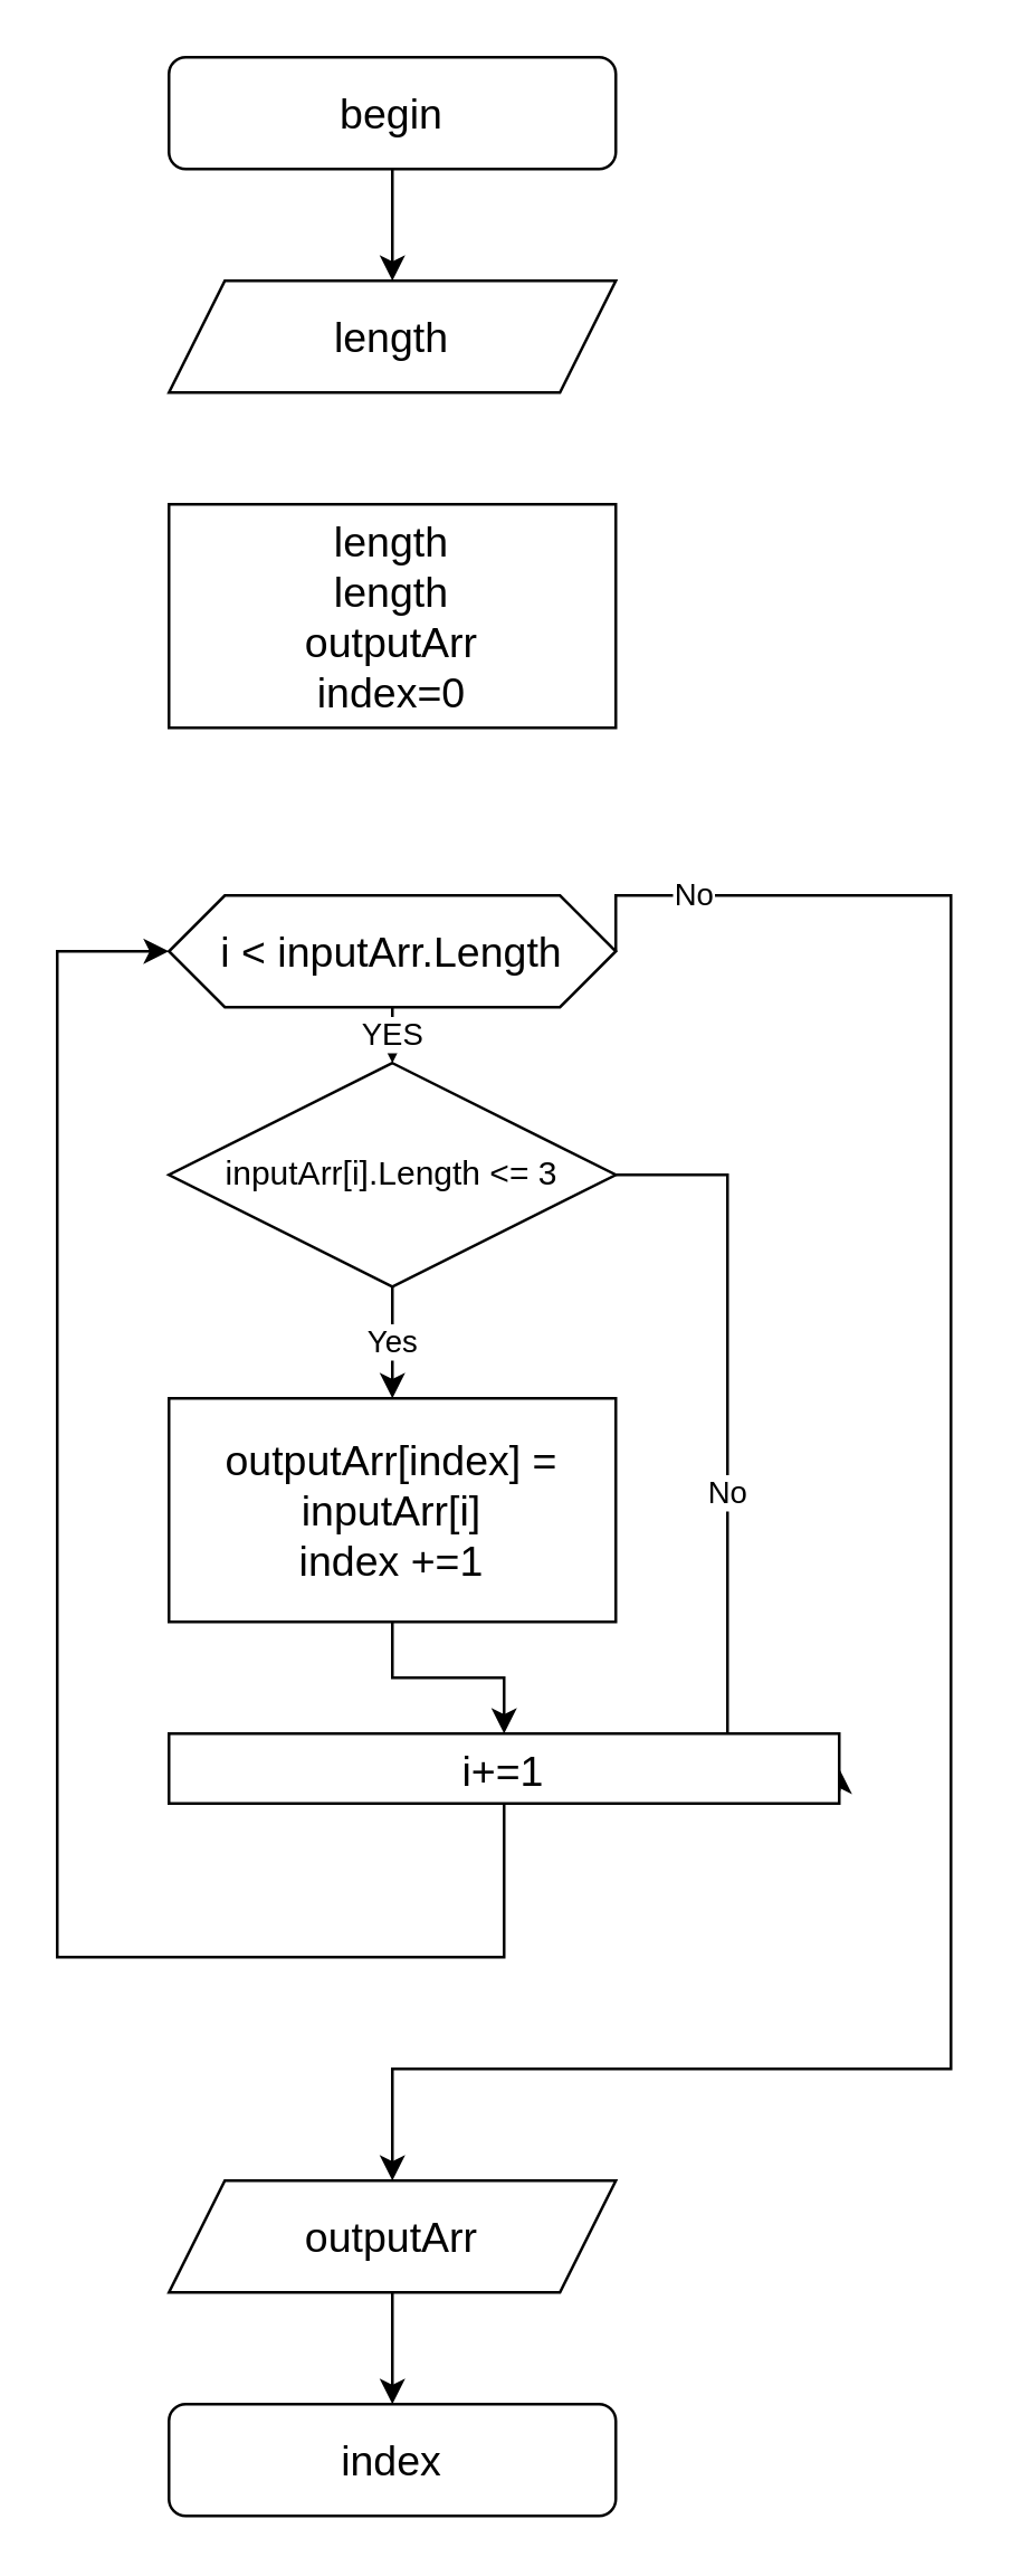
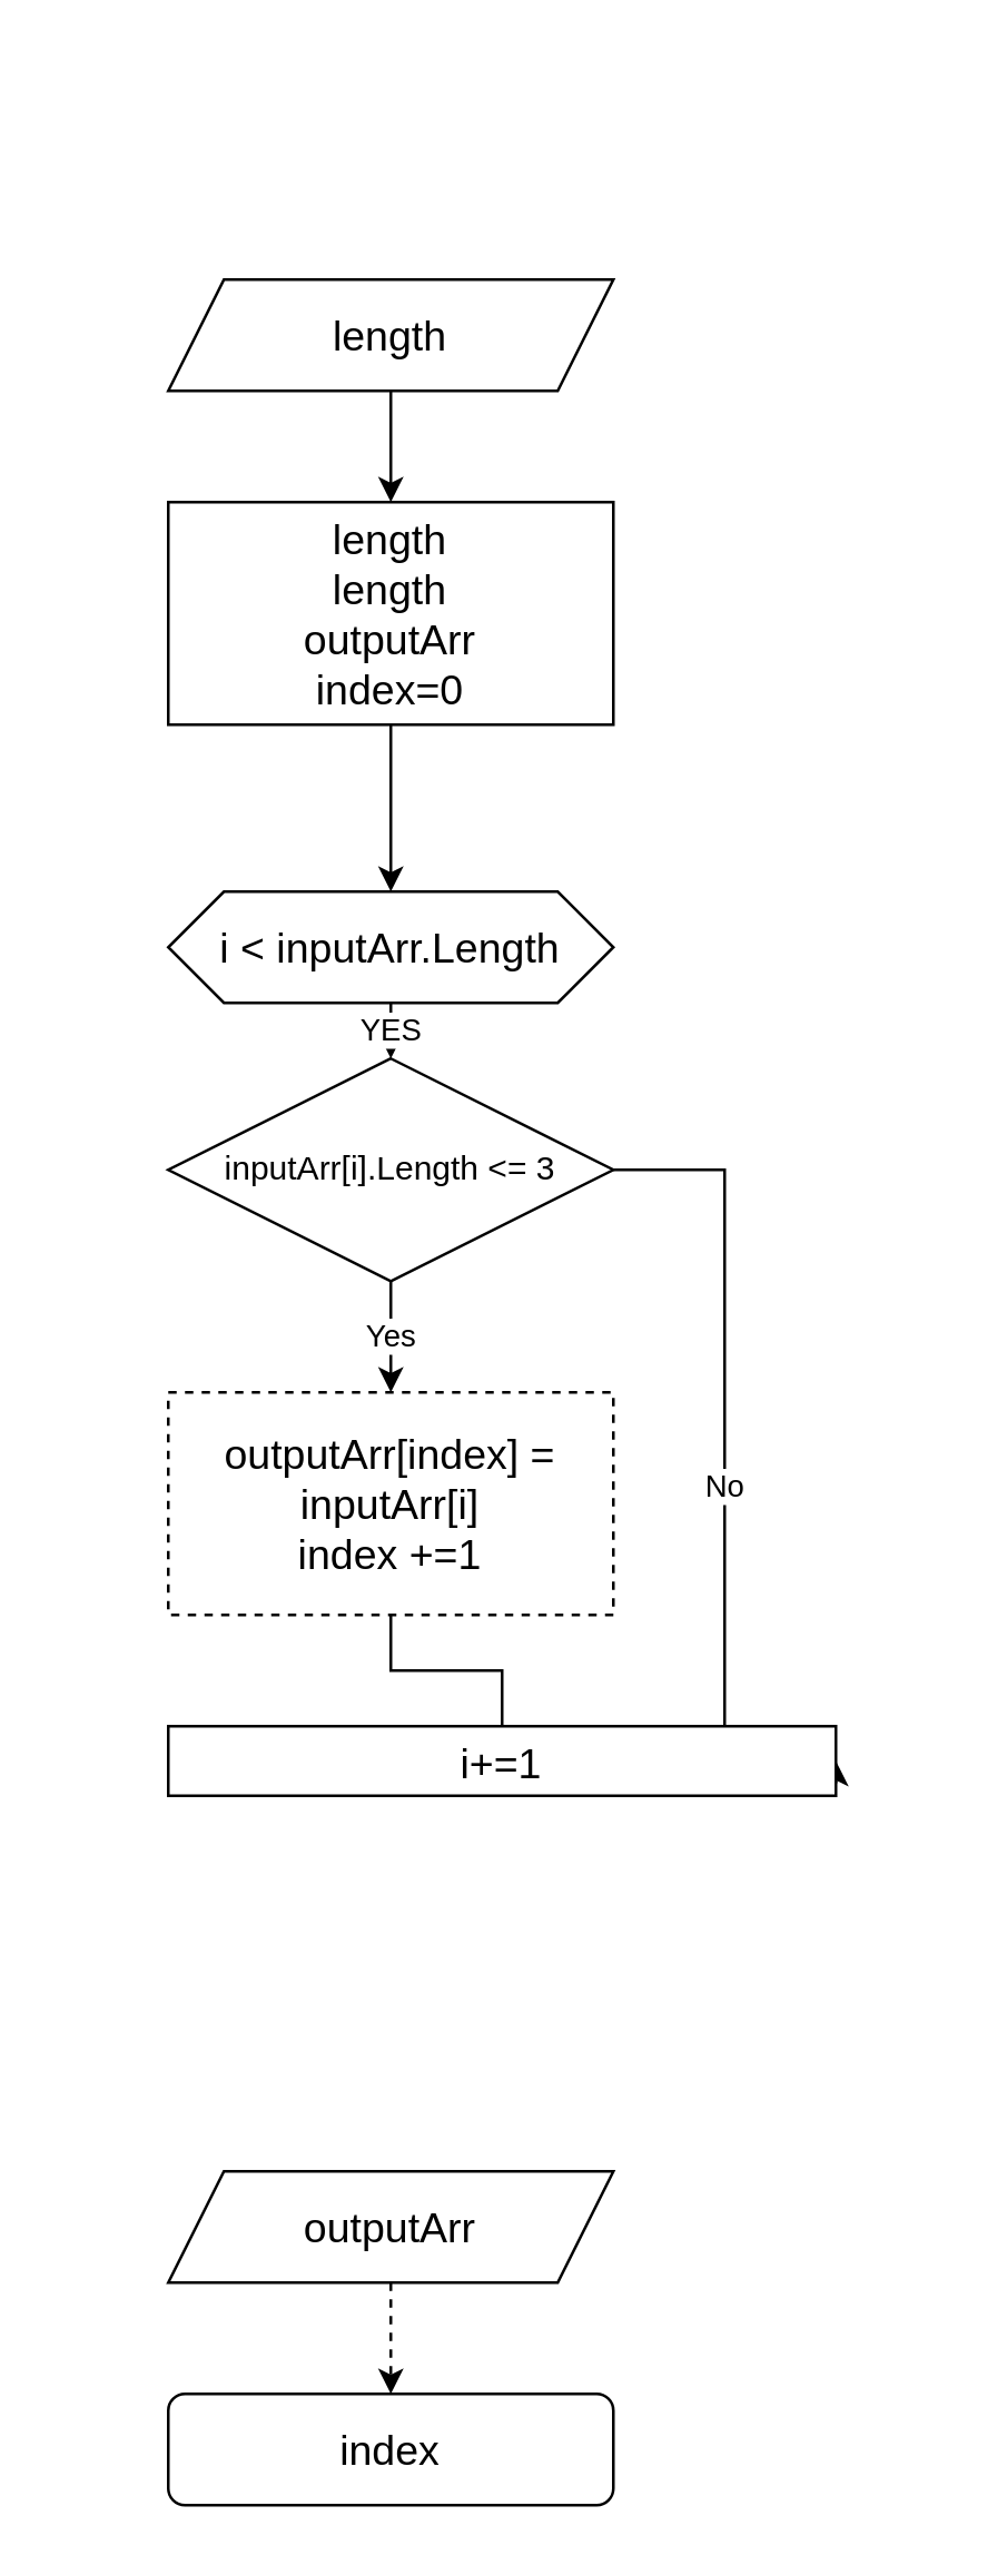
  <mxCell id="0" />
  <mxCell id="1" parent="0" />
- <mxCell id="2" style="edgeStyle=orthogonalEdgeStyle;rounded=0;orthogonalLoop=1;jettySize=auto;html=1;exitX=0.5;exitY=1;exitDx=0;exitDy=0;entryX=0.5;entryY=0;entryDx=0;entryDy=0;fontSize=15;" edge="1" parent="1" source="3" target="5"><mxGeometry relative="1" as="geometry" /></mxCell>
- <mxCell id="3" value="begin" style="rounded=1;whiteSpace=wrap;html=1;fontSize=15;glass=0;strokeWidth=1;shadow=0;" vertex="1" parent="1"><mxGeometry x="60" width="160" height="40" as="geometry" y="20" /></mxCell>
+ <mxCell id="4" style="edgeStyle=orthogonalEdgeStyle;rounded=0;orthogonalLoop=1;jettySize=auto;html=1;exitX=0.5;exitY=1;exitDx=0;exitDy=0;entryX=0.5;entryY=0;entryDx=0;entryDy=0;fontSize=15;" edge="1" parent="1" source="5" target="7"><mxGeometry relative="1" as="geometry" /></mxCell>
  <mxCell id="5" value="length" style="shape=parallelogram;perimeter=parallelogramPerimeter;whiteSpace=wrap;html=1;fixedSize=1;fontSize=15;" vertex="1" parent="1"><mxGeometry x="60" y="100" width="160" height="40" as="geometry" /></mxCell>
+ <mxCell id="6" style="edgeStyle=orthogonalEdgeStyle;rounded=0;orthogonalLoop=1;jettySize=auto;html=1;exitX=0.5;exitY=1;exitDx=0;exitDy=0;entryX=0.5;entryY=0;entryDx=0;entryDy=0;" edge="1" parent="1" source="7" target="10"><mxGeometry relative="1" as="geometry" /></mxCell>
  <mxCell id="7" value="length&lt;br style=&quot;font-size: 15px;&quot;&gt;length&lt;br&gt;outputArr&lt;br&gt;index=0" style="rounded=0;whiteSpace=wrap;html=1;fontSize=15;" vertex="1" parent="1"><mxGeometry x="60" y="180" width="160" height="80" as="geometry" /></mxCell>
  <mxCell id="8" value="YES" style="edgeStyle=orthogonalEdgeStyle;rounded=0;orthogonalLoop=1;jettySize=auto;html=1;exitX=0.5;exitY=1;exitDx=0;exitDy=0;entryX=0.5;entryY=0;entryDx=0;entryDy=0;" edge="1" parent="1" source="10" target="15"><mxGeometry relative="1" as="geometry" /></mxCell>
- <mxCell id="9" value="No" style="edgeStyle=orthogonalEdgeStyle;rounded=0;orthogonalLoop=1;jettySize=auto;html=1;exitX=1;exitY=0.5;exitDx=0;exitDy=0;entryX=0.5;entryY=0;entryDx=0;entryDy=0;" edge="1" parent="1" source="10" target="18"><mxGeometry x="-0.879" relative="1" as="geometry"><Array as="points"><mxPoint x="340" y="320" /><mxPoint x="340" y="740" /><mxPoint x="140" y="740" /></Array><mxPoint as="offset" /></mxGeometry></mxCell>
  <mxCell id="10" value="i &amp;lt; inputArr.Length" style="shape=hexagon;perimeter=hexagonPerimeter2;whiteSpace=wrap;html=1;fixedSize=1;fontSize=15;" vertex="1" parent="1"><mxGeometry x="60" y="320" width="160" height="40" as="geometry" /></mxCell>
- <mxCell id="11" style="edgeStyle=orthogonalEdgeStyle;rounded=0;orthogonalLoop=1;jettySize=auto;html=1;exitX=0.5;exitY=1;exitDx=0;exitDy=0;entryX=0.5;entryY=0;entryDx=0;entryDy=0;" edge="1" parent="1" source="12" target="20"><mxGeometry relative="1" as="geometry" /></mxCell>
- <mxCell id="12" value="outputArr[index] = inputArr[i]&lt;br&gt;index +=1" style="rounded=0;whiteSpace=wrap;html=1;fontSize=15;" vertex="1" parent="1"><mxGeometry x="60" y="500" width="160" height="80" as="geometry" /></mxCell>
+ <mxCell id="11" style="edgeStyle=orthogonalEdgeStyle;rounded=0;orthogonalLoop=1;jettySize=auto;html=1;exitX=0.5;exitY=1;exitDx=0;exitDy=0;entryX=0.5;entryY=0;entryDx=0;entryDy=0;endArrow=none;" edge="1" parent="1" source="12" target="20"><mxGeometry relative="1" as="geometry" /></mxCell>
+ <mxCell id="12" value="outputArr[index] = inputArr[i]&lt;br&gt;index +=1" style="rounded=0;whiteSpace=wrap;html=1;fontSize=15;dashed=1;" vertex="1" parent="1"><mxGeometry x="60" y="500" width="160" height="80" as="geometry" /></mxCell>
  <mxCell id="13" value="Yes" style="edgeStyle=orthogonalEdgeStyle;rounded=0;orthogonalLoop=1;jettySize=auto;html=1;exitX=0.5;exitY=1;exitDx=0;exitDy=0;entryX=0.5;entryY=0;entryDx=0;entryDy=0;" edge="1" parent="1" source="15" target="12"><mxGeometry relative="1" as="geometry" /></mxCell>
  <mxCell id="14" value="No" style="edgeStyle=orthogonalEdgeStyle;rounded=0;orthogonalLoop=1;jettySize=auto;html=1;exitX=1;exitY=0.5;exitDx=0;exitDy=0;entryX=1;entryY=0.5;entryDx=0;entryDy=0;" edge="1" parent="1" source="15" target="20"><mxGeometry relative="1" as="geometry"><Array as="points"><mxPoint x="260" y="420" /><mxPoint x="260" y="640" /></Array></mxGeometry></mxCell>
  <mxCell id="15" value="inputArr[i].Length &lt;= 3" style="rhombus;whiteSpace=wrap;" vertex="1" parent="1"><mxGeometry x="60" y="380" width="160" height="80" as="geometry" /></mxCell>
  <mxCell id="16" value="index" style="rounded=1;whiteSpace=wrap;html=1;fontSize=15;glass=0;strokeWidth=1;shadow=0;" vertex="1" parent="1"><mxGeometry x="60" y="860" width="160" height="40" as="geometry" /></mxCell>
- <mxCell id="17" style="edgeStyle=orthogonalEdgeStyle;rounded=0;orthogonalLoop=1;jettySize=auto;html=1;exitX=0.5;exitY=1;exitDx=0;exitDy=0;entryX=0.5;entryY=0;entryDx=0;entryDy=0;" edge="1" parent="1" source="18" target="16"><mxGeometry relative="1" as="geometry" /></mxCell>
+ <mxCell id="17" style="edgeStyle=orthogonalEdgeStyle;rounded=0;orthogonalLoop=1;jettySize=auto;html=1;exitX=0.5;exitY=1;exitDx=0;exitDy=0;entryX=0.5;entryY=0;entryDx=0;entryDy=0;dashed=1;" edge="1" parent="1" source="18" target="16"><mxGeometry relative="1" as="geometry" /></mxCell>
  <mxCell id="18" value="outputArr" style="shape=parallelogram;perimeter=parallelogramPerimeter;whiteSpace=wrap;html=1;fixedSize=1;fontSize=15;" vertex="1" parent="1"><mxGeometry x="60" y="780" width="160" height="40" as="geometry" /></mxCell>
- <mxCell id="19" style="edgeStyle=orthogonalEdgeStyle;rounded=0;orthogonalLoop=1;jettySize=auto;html=1;exitX=0.5;exitY=1;exitDx=0;exitDy=0;entryX=0;entryY=0.5;entryDx=0;entryDy=0;" edge="1" parent="1" source="20" target="10"><mxGeometry relative="1" as="geometry"><Array as="points"><mxPoint x="140" y="700" /><mxPoint x="20" y="700" /><mxPoint x="20" y="320" /></Array></mxGeometry></mxCell>
  <mxCell id="20" value="i+=1" style="rounded=0;whiteSpace=wrap;html=1;fontSize=15;" vertex="1" parent="1"><mxGeometry x="60" y="620" width="240" height="25" as="geometry" /></mxCell>
